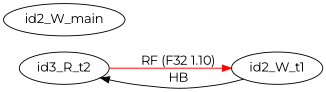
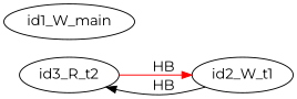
  digraph {
    rankdir=LR
    splines=true
    fontname=Montserrat
    node [fontname=Montserrat]
    edge [fontname=Montserrat]
    id3_R_t2
    id2_W_t1
-   id1_W_main [label=id2_W_main]
-   id3_R_t2 -> id2_W_t1 [color=red label="RF (F32 1.10)"]
+   id1_W_main
+   id3_R_t2 -> id2_W_t1 [color=red label=HB]
    id2_W_t1 -> id3_R_t2 [color=black label=HB]
  }
